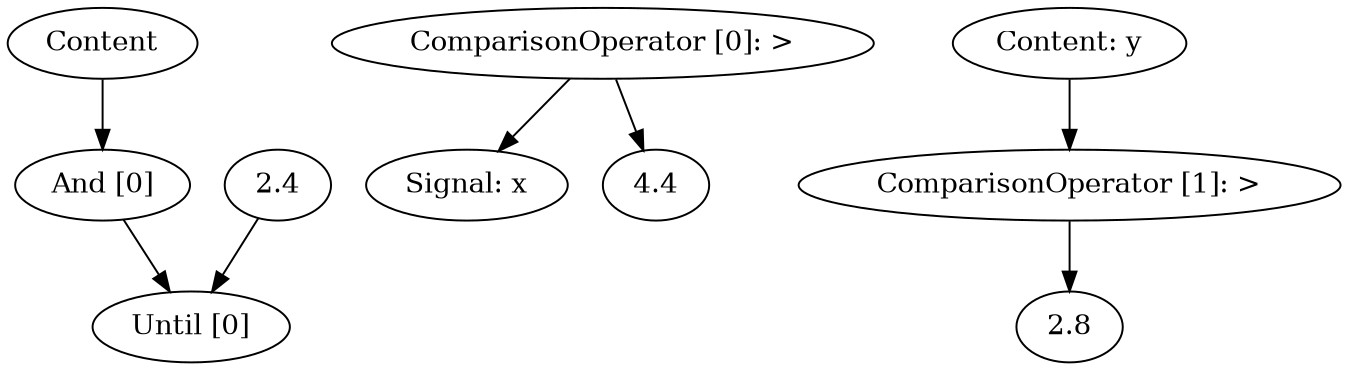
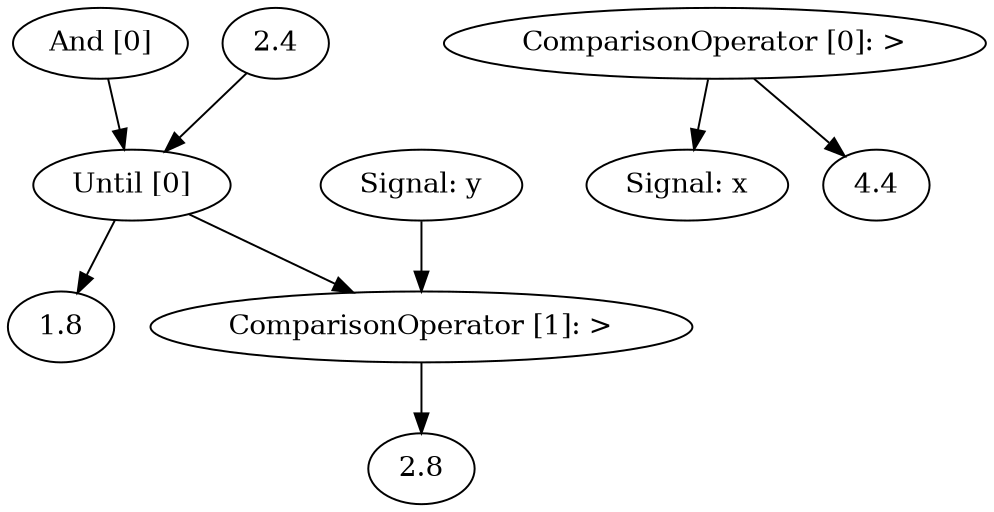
  digraph {
-   n1 [label=Content]
    n2 [label="And [0]"]
    n3 [label="Until [0]"]
    n4 [label="ComparisonOperator [0]: >"]
    n5 [label="Signal: x"]
    n6 [label=4.4]
+   n7 [label=1.8]
    n8 [label="ComparisonOperator [1]: >"]
    n9 [label=2.4]
    n10 [label=2.8]
-   n11 [label="Content: y"]
-   n1 -> n2
+   n11 [label="Signal: y"]
    n2 -> n3
+   n3 -> n7
+   n3 -> n8
    n4 -> n5
    n4 -> n6
    n8 -> n10
    n9 -> n3
    n11 -> n8
  }
